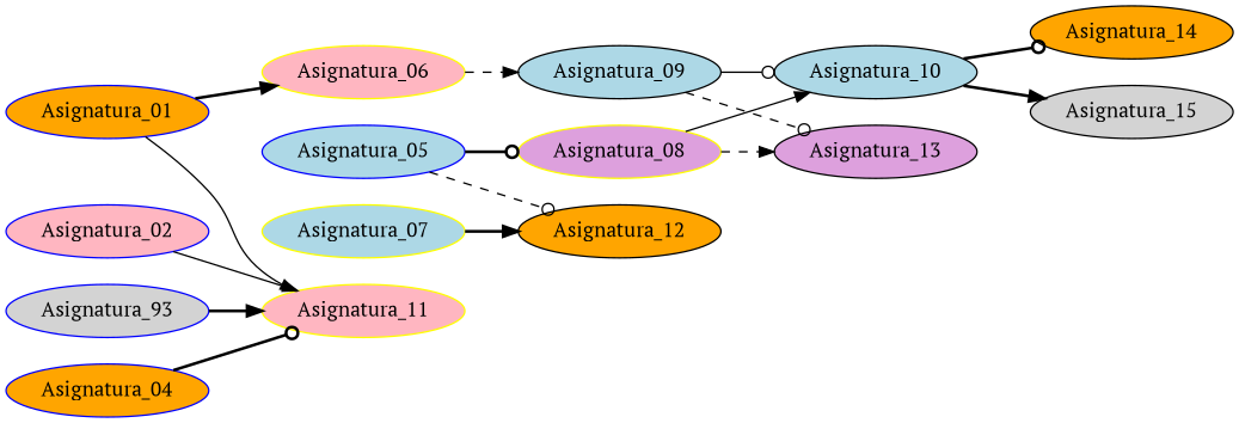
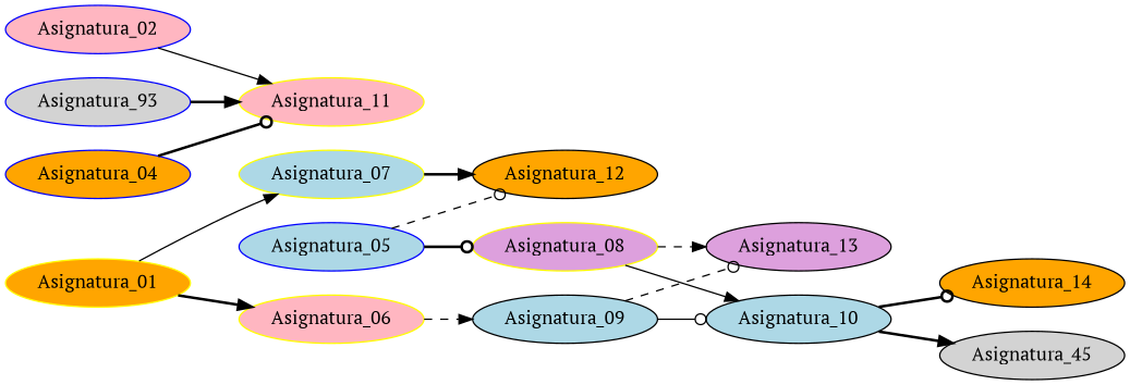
  strict digraph {
    fontname="PT Serif"
    rankdir=LR
    node [color=black fillcolor=orange fontname="PT Serif" style=filled]
    edge [arrowhead=normal color=black fontname="PT Serif" style=bold]
-   n1 [color=blue label=Asignatura_01]
+   n1 [color=yellow label=Asignatura_01]
    n2 [color=yellow fillcolor=lightpink label=Asignatura_06]
    n3 [color=yellow fillcolor=lightblue label=Asignatura_07]
    n4 [fillcolor=lightblue label=Asignatura_09]
    n5 [label=Asignatura_12]
    n6 [color=blue fillcolor=lightpink label=Asignatura_02]
    n7 [color=yellow fillcolor=lightpink label=Asignatura_11]
    n8 [color=blue fillcolor=lightgrey label=Asignatura_93]
    n9 [color=blue label=Asignatura_04]
    n10 [color=blue fillcolor=lightblue label=Asignatura_05]
    n11 [color=yellow fillcolor=plum label=Asignatura_08]
    n12 [fillcolor=lightblue label=Asignatura_10]
    n13 [fillcolor=plum label=Asignatura_13]
    n14 [label=Asignatura_14]
-   n15 [fillcolor=lightgrey label=Asignatura_15]
+   n15 [fillcolor=lightgrey label=Asignatura_45]
    n1 -> n2
-   n1 -> n7 [style=solid]
+   n1 -> n3 [style=solid]
    n2 -> n4 [style=dashed]
    n3 -> n5
    n4 -> n12 [arrowhead=odot style=solid]
    n4 -> n13 [arrowhead=odot style=dashed]
    n6 -> n7 [style=solid]
    n8 -> n7
    n9 -> n7 [arrowhead=odot]
    n10 -> n5 [arrowhead=odot style=dashed]
    n10 -> n11 [arrowhead=odot]
    n11 -> n12 [style=solid]
    n11 -> n13 [style=dashed]
    n12 -> n14 [arrowhead=odot]
    n12 -> n15
  }
